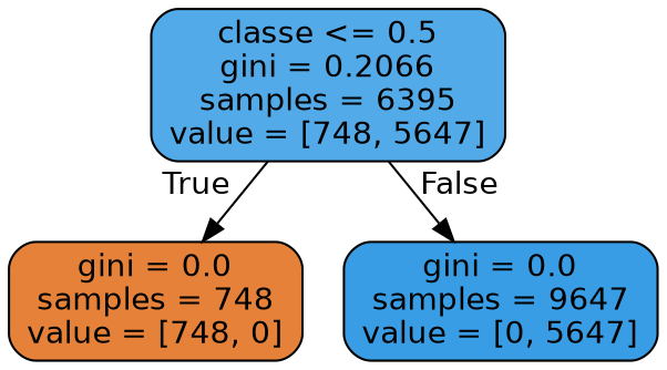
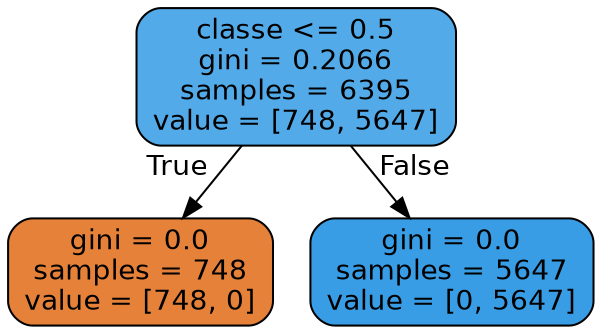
  digraph {
    node [color=black fontname=helvetica shape=box style="filled, rounded"]
    edge [fontname=helvetica labeldistance=2.5]
    n1 [fillcolor="#399de5dd" label="classe <= 0.5\ngini = 0.2066\nsamples = 6395\nvalue = [748, 5647]"]
    n2 [fillcolor="#e58139ff" label="gini = 0.0\nsamples = 748\nvalue = [748, 0]"]
-   n3 [fillcolor="#399de5ff" label="gini = 0.0\nsamples = 9647\nvalue = [0, 5647]"]
+   n3 [fillcolor="#399de5ff" label="gini = 0.0\nsamples = 5647\nvalue = [0, 5647]"]
    n1 -> n2 [headlabel=True labelangle=45]
    n1 -> n3 [headlabel=False labelangle=-45]
  }
